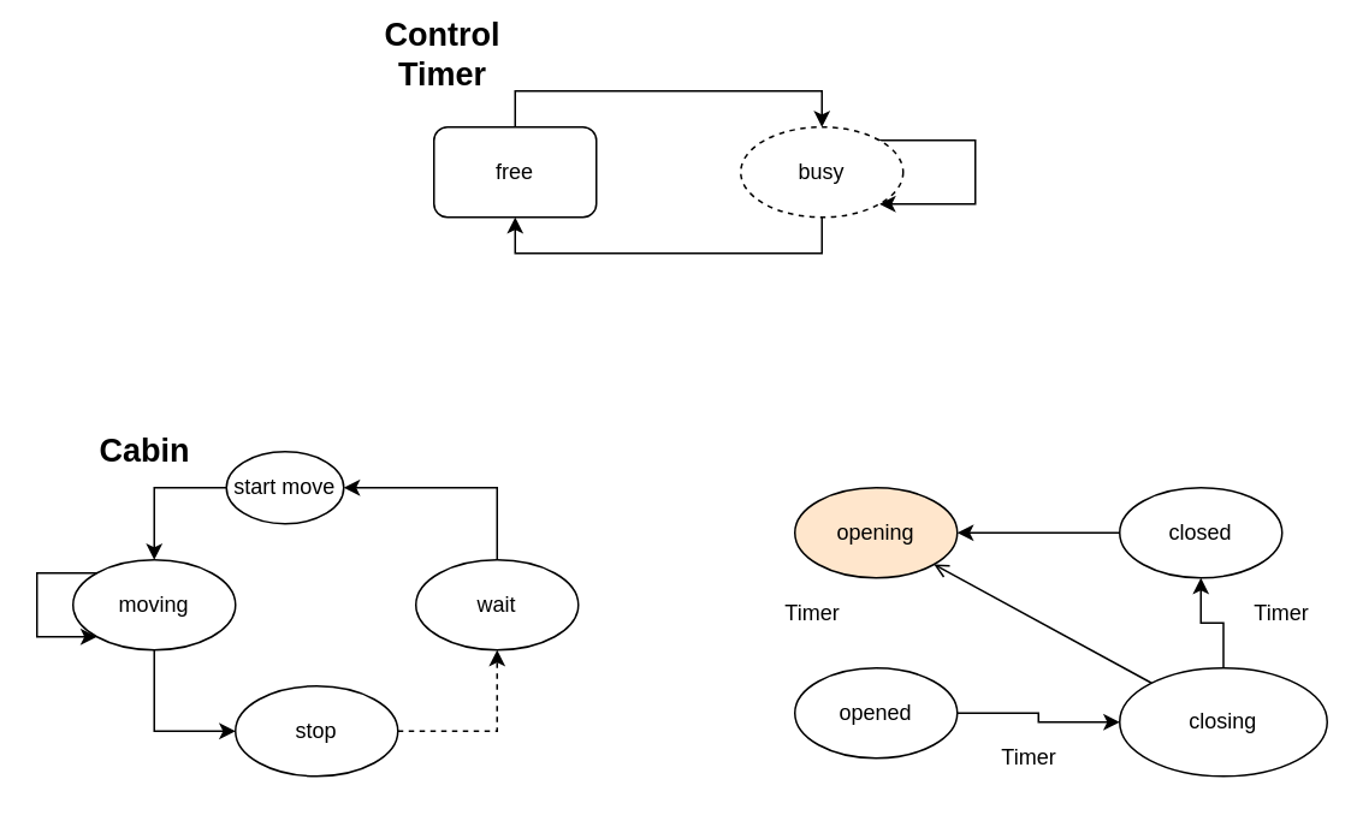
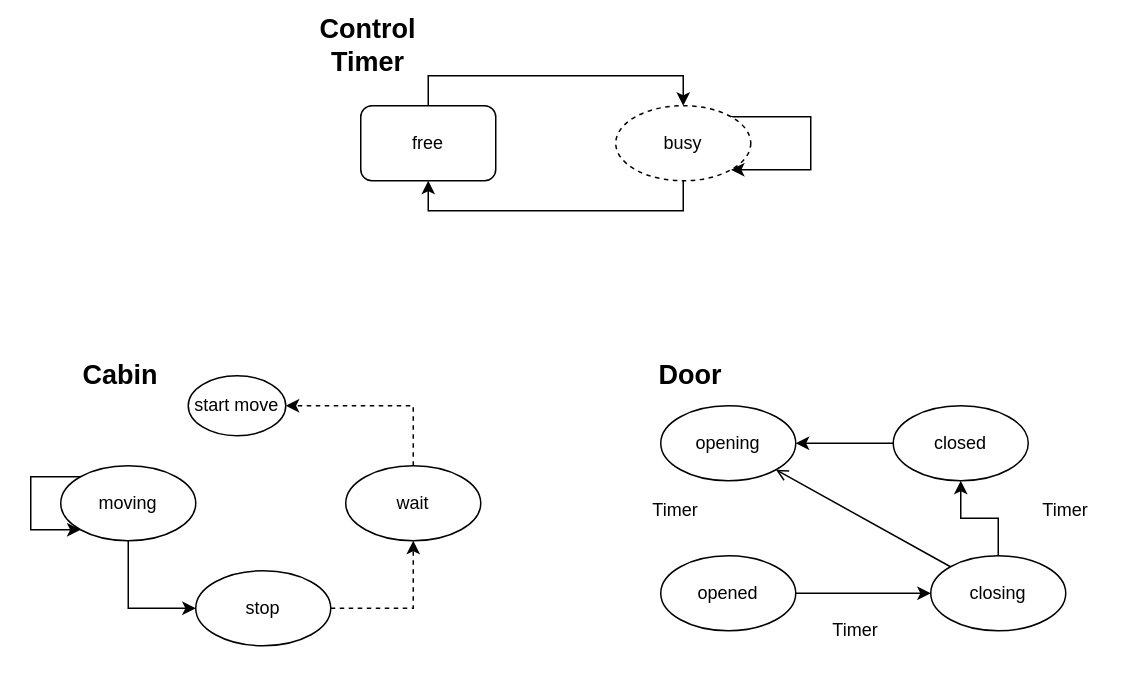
  <mxCell id="0" />
  <mxCell id="1" parent="0" />
  <mxCell id="2" style="edgeStyle=orthogonalEdgeStyle;rounded=0;orthogonalLoop=1;jettySize=auto;html=1;exitX=0.5;exitY=0;exitDx=0;exitDy=0;entryX=0.5;entryY=0;entryDx=0;entryDy=0;" parent="1" source="3" target="6" edge="1"><mxGeometry relative="1" as="geometry" /></mxCell>
  <mxCell id="3" value="free" style="whiteSpace=wrap;html=1;rounded=1;" parent="1" vertex="1"><mxGeometry x="240" y="70" width="90" height="50" as="geometry" /></mxCell>
  <mxCell id="4" style="edgeStyle=orthogonalEdgeStyle;rounded=0;orthogonalLoop=1;jettySize=auto;html=1;exitX=1;exitY=0;exitDx=0;exitDy=0;entryX=1;entryY=1;entryDx=0;entryDy=0;" parent="1" source="6" target="6" edge="1"><mxGeometry relative="1" as="geometry"><mxPoint x="487" y="110" as="targetPoint" /><Array as="points"><mxPoint x="540" y="77" /><mxPoint x="540" y="113" /></Array></mxGeometry></mxCell>
  <mxCell id="5" style="edgeStyle=orthogonalEdgeStyle;rounded=0;orthogonalLoop=1;jettySize=auto;html=1;exitX=0.5;exitY=1;exitDx=0;exitDy=0;entryX=0.5;entryY=1;entryDx=0;entryDy=0;" parent="1" source="6" target="3" edge="1"><mxGeometry relative="1" as="geometry" /></mxCell>
  <mxCell id="6" value="busy" style="ellipse;whiteSpace=wrap;html=1;dashed=1;" parent="1" vertex="1"><mxGeometry x="410" y="70" width="90" height="50" as="geometry" /></mxCell>
  <mxCell id="7" value="&lt;font style=&quot;font-size: 18px&quot;&gt;&lt;b&gt;Control Timer&lt;/b&gt;&lt;/font&gt;" style="text;html=1;strokeColor=none;fillColor=none;align=center;verticalAlign=middle;whiteSpace=wrap;rounded=0;" parent="1" vertex="1"><mxGeometry x="220" y="20" width="50" height="20" as="geometry" /></mxCell>
  <mxCell id="8" style="edgeStyle=orthogonalEdgeStyle;rounded=0;orthogonalLoop=1;jettySize=auto;html=1;exitX=0.5;exitY=1;exitDx=0;exitDy=0;entryX=0;entryY=0.5;entryDx=0;entryDy=0;" parent="1" source="9" target="13" edge="1"><mxGeometry relative="1" as="geometry" /></mxCell>
  <mxCell id="9" value="moving" style="ellipse;whiteSpace=wrap;html=1;" parent="1" vertex="1"><mxGeometry x="40" y="310" width="90" height="50" as="geometry" /></mxCell>
- <mxCell id="10" style="edgeStyle=orthogonalEdgeStyle;rounded=0;orthogonalLoop=1;jettySize=auto;html=1;exitX=0.5;exitY=0;exitDx=0;exitDy=0;entryX=1;entryY=0.5;entryDx=0;entryDy=0;" parent="1" source="11" target="28" edge="1"><mxGeometry relative="1" as="geometry" /></mxCell>
+ <mxCell id="10" style="edgeStyle=orthogonalEdgeStyle;rounded=0;orthogonalLoop=1;jettySize=auto;html=1;exitX=0.5;exitY=0;exitDx=0;exitDy=0;entryX=1;entryY=0.5;entryDx=0;entryDy=0;dashed=1;" parent="1" source="11" target="28" edge="1"><mxGeometry relative="1" as="geometry" /></mxCell>
  <mxCell id="11" value="wait" style="ellipse;whiteSpace=wrap;html=1;" parent="1" vertex="1"><mxGeometry x="230" y="310" width="90" height="50" as="geometry" /></mxCell>
  <mxCell id="12" style="edgeStyle=orthogonalEdgeStyle;rounded=0;orthogonalLoop=1;jettySize=auto;html=1;exitX=1;exitY=0.5;exitDx=0;exitDy=0;entryX=0.5;entryY=1;entryDx=0;entryDy=0;dashed=1;" parent="1" source="13" target="11" edge="1"><mxGeometry relative="1" as="geometry" /></mxCell>
  <mxCell id="13" value="stop" style="ellipse;whiteSpace=wrap;html=1;" parent="1" vertex="1"><mxGeometry x="130" y="380" width="90" height="50" as="geometry" /></mxCell>
  <mxCell id="14" value="&lt;b&gt;&lt;font style=&quot;font-size: 18px&quot;&gt;Cabin&lt;/font&gt;&lt;/b&gt;" style="text;html=1;strokeColor=none;fillColor=none;align=center;verticalAlign=middle;whiteSpace=wrap;rounded=0;" parent="1" vertex="1"><mxGeometry x="60" y="240" width="40" height="20" as="geometry" /></mxCell>
- <mxCell id="16" value="opening" style="ellipse;whiteSpace=wrap;html=1;fillColor=#ffe6cc;" parent="1" vertex="1"><mxGeometry x="440" y="270" width="90" height="50" as="geometry" /></mxCell>
+ <mxCell id="15" value="&lt;b&gt;&lt;font style=&quot;font-size: 18px&quot;&gt;Door&lt;/font&gt;&lt;/b&gt;" style="text;html=1;strokeColor=none;fillColor=none;align=center;verticalAlign=middle;whiteSpace=wrap;rounded=0;" parent="1" vertex="1"><mxGeometry x="440" y="240" width="40" height="20" as="geometry" /></mxCell>
+ <mxCell id="16" value="opening" style="ellipse;whiteSpace=wrap;html=1;" parent="1" vertex="1"><mxGeometry x="440" y="270" width="90" height="50" as="geometry" /></mxCell>
  <mxCell id="17" style="edgeStyle=orthogonalEdgeStyle;rounded=0;orthogonalLoop=1;jettySize=auto;html=1;exitX=1;exitY=0.5;exitDx=0;exitDy=0;entryX=0;entryY=0.5;entryDx=0;entryDy=0;" parent="1" source="18" target="22" edge="1"><mxGeometry relative="1" as="geometry" /></mxCell>
  <mxCell id="18" value="opened" style="ellipse;whiteSpace=wrap;html=1;" parent="1" vertex="1"><mxGeometry x="440" y="370" width="90" height="50" as="geometry" /></mxCell>
  <mxCell id="19" style="edgeStyle=orthogonalEdgeStyle;rounded=0;orthogonalLoop=1;jettySize=auto;html=1;exitX=0;exitY=0.5;exitDx=0;exitDy=0;entryX=1;entryY=0.5;entryDx=0;entryDy=0;" parent="1" source="20" target="16" edge="1"><mxGeometry relative="1" as="geometry" /></mxCell>
- <mxCell id="20" value="closed" style="ellipse;whiteSpace=wrap;html=1;" parent="1" vertex="1"><mxGeometry x="620" y="270" width="90" height="50" as="geometry" /></mxCell>
+ <mxCell id="20" value="closed" style="ellipse;whiteSpace=wrap;html=1;" parent="1" vertex="1"><mxGeometry x="595" y="270" width="90" height="50" as="geometry" /></mxCell>
  <mxCell id="21" style="edgeStyle=orthogonalEdgeStyle;rounded=0;orthogonalLoop=1;jettySize=auto;html=1;exitX=0.5;exitY=0;exitDx=0;exitDy=0;entryX=0.5;entryY=1;entryDx=0;entryDy=0;" parent="1" source="22" target="20" edge="1"><mxGeometry relative="1" as="geometry" /></mxCell>
- <mxCell id="22" value="closing" style="ellipse;whiteSpace=wrap;html=1;" parent="1" vertex="1"><mxGeometry x="620" y="370" width="115" height="60" as="geometry" /></mxCell>
+ <mxCell id="22" value="closing" style="ellipse;whiteSpace=wrap;html=1;" parent="1" vertex="1"><mxGeometry x="620" y="370" width="90" height="50" as="geometry" /></mxCell>
  <mxCell id="23" value="" style="endArrow=open;html=1;" parent="1" source="22" target="16" edge="1"><mxGeometry width="50" height="50" relative="1" as="geometry"><mxPoint x="590" y="380" as="sourcePoint" /><mxPoint x="640" y="330" as="targetPoint" /></mxGeometry></mxCell>
  <mxCell id="24" value="Timer" style="text;html=1;strokeColor=none;fillColor=none;align=center;verticalAlign=middle;whiteSpace=wrap;rounded=0;" parent="1" vertex="1"><mxGeometry x="690" y="330" width="40" height="20" as="geometry" /></mxCell>
  <mxCell id="25" value="Timer" style="text;html=1;strokeColor=none;fillColor=none;align=center;verticalAlign=middle;whiteSpace=wrap;rounded=0;" parent="1" vertex="1"><mxGeometry x="550" y="410" width="40" height="20" as="geometry" /></mxCell>
  <mxCell id="26" value="Timer" style="text;html=1;strokeColor=none;fillColor=none;align=center;verticalAlign=middle;whiteSpace=wrap;rounded=0;" parent="1" vertex="1"><mxGeometry x="430" y="330" width="40" height="20" as="geometry" /></mxCell>
- <mxCell id="27" style="edgeStyle=orthogonalEdgeStyle;rounded=0;orthogonalLoop=1;jettySize=auto;html=1;exitX=0;exitY=0.5;exitDx=0;exitDy=0;" parent="1" source="28" target="9" edge="1"><mxGeometry relative="1" as="geometry" /></mxCell>
  <mxCell id="28" value="start move" style="ellipse;whiteSpace=wrap;html=1;" parent="1" vertex="1"><mxGeometry x="125" y="250" width="65" height="40" as="geometry" /></mxCell>
  <mxCell id="29" style="edgeStyle=orthogonalEdgeStyle;rounded=0;orthogonalLoop=1;jettySize=auto;html=1;exitX=0;exitY=0;exitDx=0;exitDy=0;entryX=0;entryY=1;entryDx=0;entryDy=0;" edge="1" parent="1" source="9" target="9"><mxGeometry relative="1" as="geometry"><Array as="points"><mxPoint x="20" y="317" /><mxPoint x="20" y="353" /></Array></mxGeometry></mxCell>
